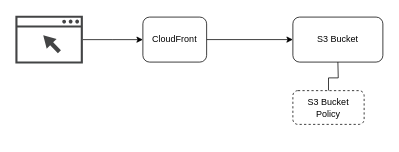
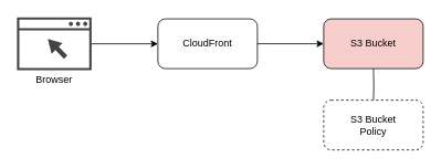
  <mxCell id="0" />
  <mxCell id="1" parent="0" />
  <mxCell id="2" style="edgeStyle=orthogonalEdgeStyle;rounded=0;orthogonalLoop=1;jettySize=auto;html=1;" edge="1" parent="1" source="3" target="8"><mxGeometry relative="1" as="geometry" /></mxCell>
- <mxCell id="3" value="CloudFront" style="rounded=1;whiteSpace=wrap;html=1;" vertex="1" parent="1"><mxGeometry x="190" y="21.95" width="85" height="60" as="geometry" /></mxCell>
+ <mxCell id="3" value="CloudFront" style="rounded=1;whiteSpace=wrap;html=1;" vertex="1" parent="1"><mxGeometry x="190" y="21.95" width="120" height="60" as="geometry" /></mxCell>
  <mxCell id="4" value="" style="group" vertex="1" connectable="0" parent="1"><mxGeometry x="20" y="20" width="90" height="83.87" as="geometry" /></mxCell>
  <mxCell id="5" value="" style="sketch=0;pointerEvents=1;shadow=0;dashed=0;html=1;strokeColor=none;fillColor=#434445;aspect=fixed;labelPosition=center;verticalLabelPosition=bottom;verticalAlign=top;align=center;outlineConnect=0;shape=mxgraph.vvd.web_browser;" vertex="1" parent="4"><mxGeometry width="90" height="63.9" as="geometry" /></mxCell>
+ <mxCell id="6" value="Browser" style="text;html=1;strokeColor=none;fillColor=none;align=center;verticalAlign=middle;whiteSpace=wrap;rounded=0;" vertex="1" parent="4"><mxGeometry y="67.75" width="90" height="16.12" as="geometry" /></mxCell>
  <mxCell id="7" style="edgeStyle=orthogonalEdgeStyle;rounded=0;orthogonalLoop=1;jettySize=auto;html=1;" edge="1" parent="1" source="5" target="3"><mxGeometry relative="1" as="geometry" /></mxCell>
- <mxCell id="8" value="S3 Bucket" style="rounded=1;whiteSpace=wrap;html=1;" vertex="1" parent="1"><mxGeometry x="390" y="21.95" width="120" height="60" as="geometry" /></mxCell>
+ <mxCell id="8" value="S3 Bucket" style="rounded=1;whiteSpace=wrap;html=1;fillColor=#f8cecc;" vertex="1" parent="1"><mxGeometry x="390" y="21.95" width="120" height="60" as="geometry" /></mxCell>
  <mxCell id="9" style="edgeStyle=orthogonalEdgeStyle;rounded=0;orthogonalLoop=1;jettySize=auto;html=1;endArrow=none;endFill=0;" edge="1" parent="1" target="10"><mxGeometry relative="1" as="geometry"><mxPoint x="450" y="81.95" as="sourcePoint" /></mxGeometry></mxCell>
- <mxCell id="10" value="S3 Bucket&lt;br&gt;Policy&lt;br&gt;" style="rounded=1;whiteSpace=wrap;html=1;dashed=1;" vertex="1" parent="1"><mxGeometry x="390" y="120" width="95" height="45" as="geometry" /></mxCell>
+ <mxCell id="10" value="S3 Bucket&lt;br&gt;Policy&lt;br&gt;" style="rounded=1;whiteSpace=wrap;html=1;dashed=1;" vertex="1" parent="1"><mxGeometry x="390" y="120" width="120" height="60" as="geometry" /></mxCell>
